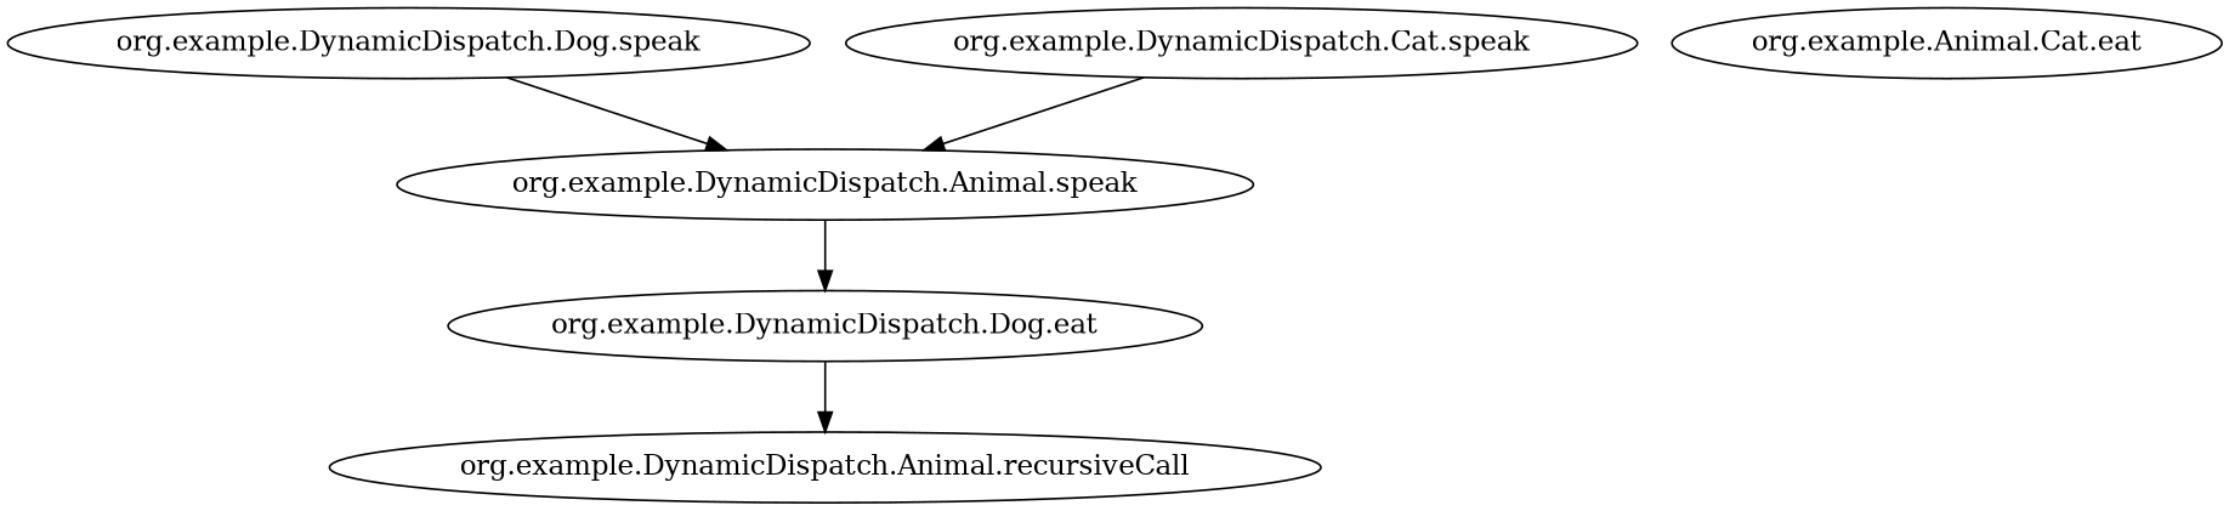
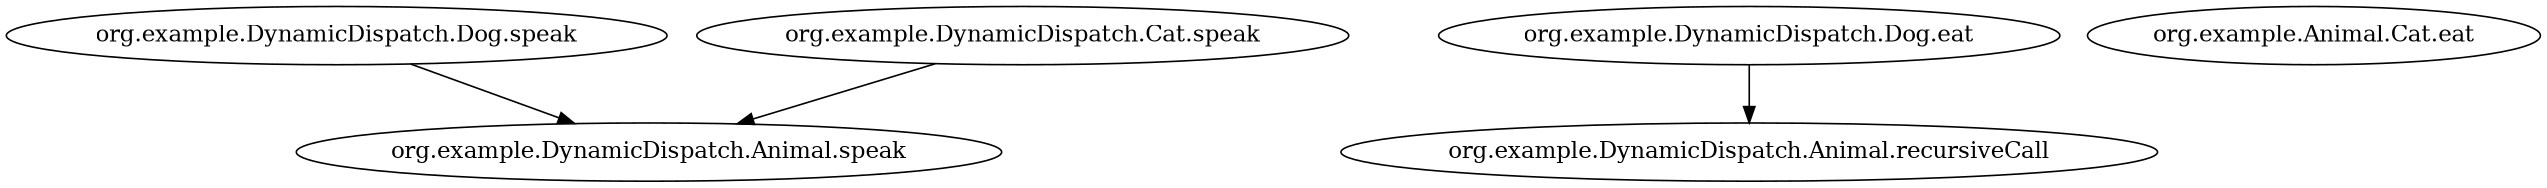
  strict digraph {
    n1 [label="org.example.DynamicDispatch.Animal.speak"]
    n2 [label="org.example.DynamicDispatch.Dog.eat"]
    n3 [label="org.example.DynamicDispatch.Animal.recursiveCall"]
    n4 [label="org.example.DynamicDispatch.Dog.speak"]
    n5 [label="org.example.DynamicDispatch.Cat.speak"]
    n6 [label="org.example.Animal.Cat.eat"]
-   n1 -> n2
    n2 -> n3
    n4 -> n1
    n5 -> n1
  }
